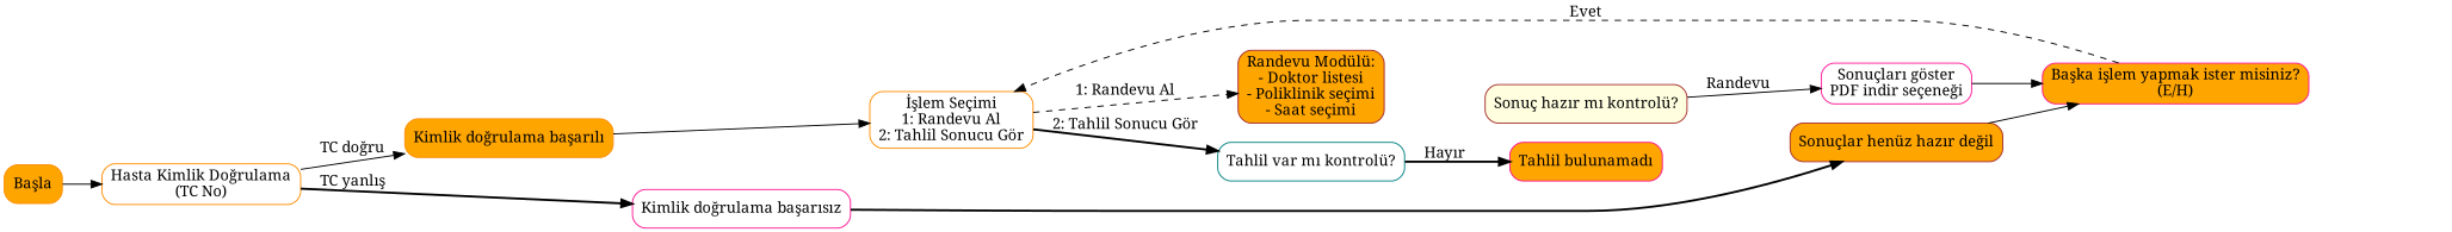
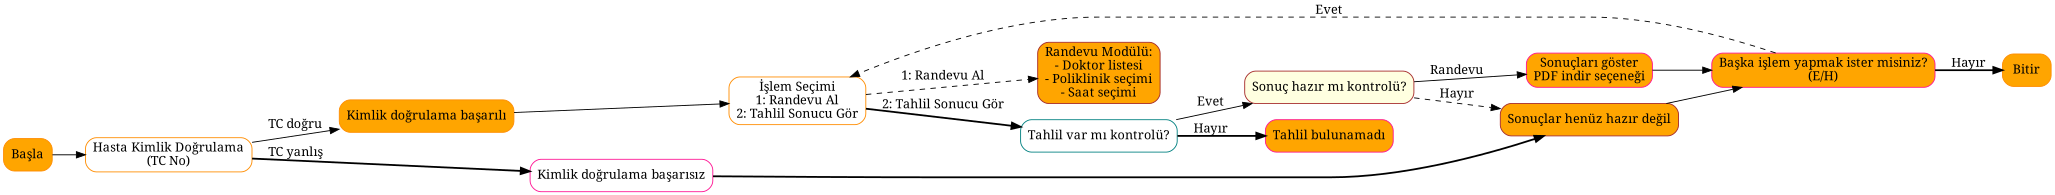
  digraph {
    fontname="Noto Serif"
    rankdir=LR
    node [color=darkorange fillcolor=orange fontname="Noto Serif" shape=box style="rounded,filled"]
    edge [fontname="Noto Serif" style=solid]
    n1 [label="Başla"]
    n2 [fillcolor=white label="Hasta Kimlik Doğrulama\n(TC No)"]
    n3 [label="Kimlik doğrulama başarılı"]
    n4 [color=deeppink fillcolor=white label="Kimlik doğrulama başarısız"]
    n5 [fillcolor=white label="İşlem Seçimi\n1: Randevu Al\n2: Tahlil Sonucu Gör"]
    n6 [color=brown label="Sonuçlar henüz hazır değil"]
    n7 [color=brown label="Randevu Modülü:\n- Doktor listesi\n- Poliklinik seçimi\n- Saat seçimi"]
    n8 [color=teal fillcolor=white label="Tahlil var mı kontrolü?"]
+   n9 [label=Bitir]
    n10 [color=deeppink label="Tahlil bulunamadı"]
    n11 [color=brown fillcolor=lightyellow label="Sonuç hazır mı kontrolü?"]
    n12 [color=deeppink label="Başka işlem yapmak ister misiniz?\n(E/H)"]
-   n13 [color=deeppink fillcolor=white label="Sonuçları göster\nPDF indir seçeneği"]
+   n13 [color=deeppink label="Sonuçları göster\nPDF indir seçeneği"]
    n1 -> n2
    n2 -> n3 [label="TC doğru"]
    n2 -> n4 [label="TC yanlış" style=bold]
    n3 -> n5
    n4 -> n6 [style=bold]
    n5 -> n7 [label="1: Randevu Al" style=dashed]
    n5 -> n8 [label="2: Tahlil Sonucu Gör" style=bold]
    n6 -> n12
    n8 -> n10 [label="Hayır" style=bold]
+   n8 -> n11 [label=Evet]
+   n11 -> n6 [label="Hayır" style=dashed]
    n11 -> n13 [label=Randevu]
    n12 -> n5 [label=Evet style=dashed]
+   n12 -> n9 [label="Hayır" style=bold]
    n13 -> n12
  }
